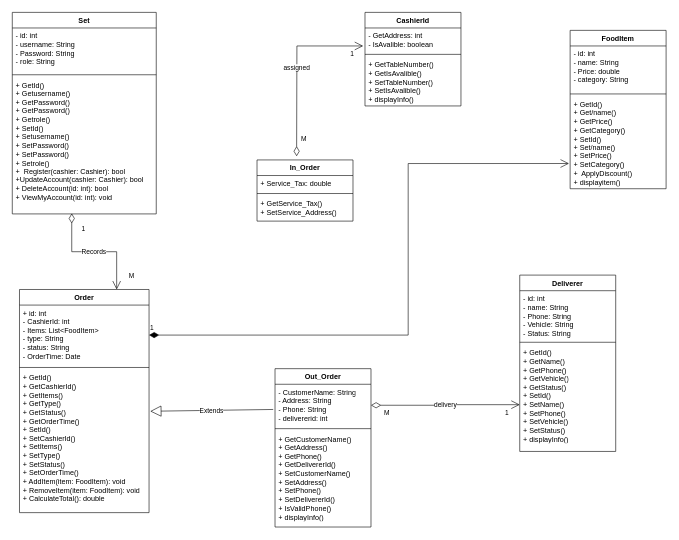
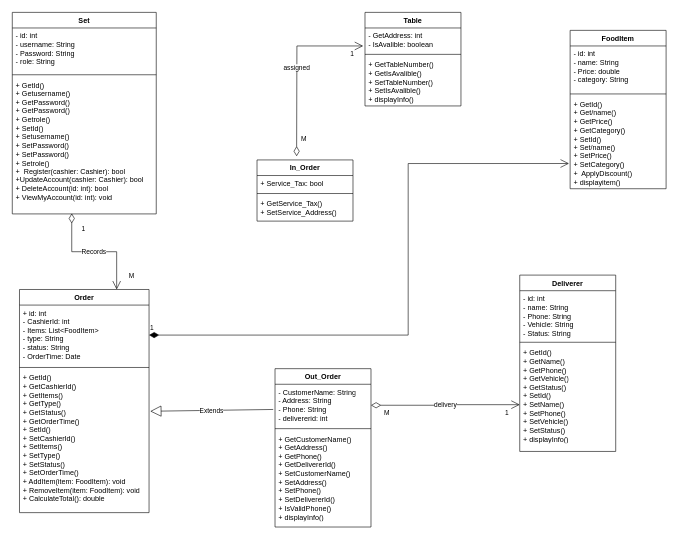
  <mxCell id="0" />
  <mxCell id="1" parent="0" />
  <mxCell id="2" value="Set" style="swimlane;fontStyle=1;align=center;verticalAlign=top;childLayout=stackLayout;horizontal=1;startSize=26;horizontalStack=0;resizeParent=1;resizeParentMax=0;resizeLast=0;collapsible=1;marginBottom=0;whiteSpace=wrap;html=1;" parent="1" vertex="1"><mxGeometry x="20" y="20" width="240" height="336" as="geometry" /></mxCell>
  <mxCell id="3" value="- id: int&lt;div&gt;- username: String&lt;/div&gt;&lt;div&gt;- Password: String&lt;/div&gt;&lt;div&gt;- role: String&lt;/div&gt;" style="text;strokeColor=none;fillColor=none;align=left;verticalAlign=top;spacingLeft=4;spacingRight=4;overflow=hidden;rotatable=0;points=[[0,0.5],[1,0.5]];portConstraint=eastwest;whiteSpace=wrap;html=1;" parent="2" vertex="1"><mxGeometry y="26" width="240" height="74" as="geometry" /></mxCell>
  <mxCell id="4" value="" style="line;strokeWidth=1;fillColor=none;align=left;verticalAlign=middle;spacingTop=-1;spacingLeft=3;spacingRight=3;rotatable=0;labelPosition=right;points=[];portConstraint=eastwest;strokeColor=inherit;" parent="2" vertex="1"><mxGeometry y="100" width="240" height="8" as="geometry" /></mxCell>
  <mxCell id="5" value="+ GetId()&lt;div&gt;+ Getusername()&lt;/div&gt;&lt;div&gt;+ GetPassword()&lt;/div&gt;&lt;div&gt;+ GetPassword()&lt;/div&gt;&lt;div&gt;+ Getrole()&lt;/div&gt;&lt;div&gt;+&lt;span style=&quot;background-color: transparent; color: light-dark(rgb(0, 0, 0), rgb(255, 255, 255));&quot;&gt;&amp;nbsp;SetId()&lt;/span&gt;&lt;/div&gt;&lt;div&gt;+ Setusername()&lt;/div&gt;&lt;div&gt;+ SetPassword()&lt;/div&gt;&lt;div&gt;+ SetPassword()&lt;/div&gt;&lt;div&gt;+ Setrole()&lt;/div&gt;&lt;div&gt;+&amp;nbsp; Register(cashier: Cashier): bool&lt;/div&gt;&lt;div&gt;+UpdateAccount(cashier: Cashier): bool&lt;/div&gt;&lt;div&gt;+ DeleteAccount(id: int): bool&lt;/div&gt;&lt;div&gt;+ ViewMyAccount(id: int): void&lt;/div&gt;" style="text;strokeColor=none;fillColor=none;align=left;verticalAlign=top;spacingLeft=4;spacingRight=4;overflow=hidden;rotatable=0;points=[[0,0.5],[1,0.5]];portConstraint=eastwest;whiteSpace=wrap;html=1;" parent="2" vertex="1"><mxGeometry y="108" width="240" height="228" as="geometry" /></mxCell>
  <mxCell id="6" value="In_Order" style="swimlane;fontStyle=1;align=center;verticalAlign=top;childLayout=stackLayout;horizontal=1;startSize=26;horizontalStack=0;resizeParent=1;resizeParentMax=0;resizeLast=0;collapsible=1;marginBottom=0;whiteSpace=wrap;html=1;" parent="1" vertex="1"><mxGeometry x="428" y="266" width="160" height="102" as="geometry" /></mxCell>
- <mxCell id="7" value="+ Service_Tax: double" style="text;strokeColor=none;fillColor=none;align=left;verticalAlign=top;spacingLeft=4;spacingRight=4;overflow=hidden;rotatable=0;points=[[0,0.5],[1,0.5]];portConstraint=eastwest;whiteSpace=wrap;html=1;" parent="6" vertex="1"><mxGeometry y="26" width="160" height="26" as="geometry" /></mxCell>
+ <mxCell id="7" value="+ Service_Tax: bool" style="text;strokeColor=none;fillColor=none;align=left;verticalAlign=top;spacingLeft=4;spacingRight=4;overflow=hidden;rotatable=0;points=[[0,0.5],[1,0.5]];portConstraint=eastwest;whiteSpace=wrap;html=1;" parent="6" vertex="1"><mxGeometry y="26" width="160" height="26" as="geometry" /></mxCell>
  <mxCell id="8" value="" style="line;strokeWidth=1;fillColor=none;align=left;verticalAlign=middle;spacingTop=-1;spacingLeft=3;spacingRight=3;rotatable=0;labelPosition=right;points=[];portConstraint=eastwest;strokeColor=inherit;" parent="6" vertex="1"><mxGeometry y="52" width="160" height="8" as="geometry" /></mxCell>
  <mxCell id="9" value="+ GetService_Tax()&lt;div&gt;+ SetService_Address()&lt;/div&gt;" style="text;strokeColor=none;fillColor=none;align=left;verticalAlign=top;spacingLeft=4;spacingRight=4;overflow=hidden;rotatable=0;points=[[0,0.5],[1,0.5]];portConstraint=eastwest;whiteSpace=wrap;html=1;" parent="6" vertex="1"><mxGeometry y="60" width="160" height="42" as="geometry" /></mxCell>
- <mxCell id="10" value="CashierId" style="swimlane;fontStyle=1;align=center;verticalAlign=top;childLayout=stackLayout;horizontal=1;startSize=26;horizontalStack=0;resizeParent=1;resizeParentMax=0;resizeLast=0;collapsible=1;marginBottom=0;whiteSpace=wrap;html=1;" parent="1" vertex="1"><mxGeometry x="608" y="20" width="160" height="156" as="geometry" /></mxCell>
+ <mxCell id="10" value="Table" style="swimlane;fontStyle=1;align=center;verticalAlign=top;childLayout=stackLayout;horizontal=1;startSize=26;horizontalStack=0;resizeParent=1;resizeParentMax=0;resizeLast=0;collapsible=1;marginBottom=0;whiteSpace=wrap;html=1;" parent="1" vertex="1"><mxGeometry x="608" y="20" width="160" height="156" as="geometry" /></mxCell>
  <mxCell id="11" value="- GetAddress: int&lt;div&gt;- IsAvalible: boolean&lt;/div&gt;" style="text;strokeColor=none;fillColor=none;align=left;verticalAlign=top;spacingLeft=4;spacingRight=4;overflow=hidden;rotatable=0;points=[[0,0.5],[1,0.5]];portConstraint=eastwest;whiteSpace=wrap;html=1;" parent="10" vertex="1"><mxGeometry y="26" width="160" height="40" as="geometry" /></mxCell>
  <mxCell id="12" value="" style="line;strokeWidth=1;fillColor=none;align=left;verticalAlign=middle;spacingTop=-1;spacingLeft=3;spacingRight=3;rotatable=0;labelPosition=right;points=[];portConstraint=eastwest;strokeColor=inherit;" parent="10" vertex="1"><mxGeometry y="66" width="160" height="8" as="geometry" /></mxCell>
  <mxCell id="13" value="+ GetTableNumber()&lt;div&gt;+ GetIsAvalible()&lt;/div&gt;&lt;div&gt;+ SetTableNumber()&lt;div&gt;+ SetIsAvalible()&lt;/div&gt;&lt;/div&gt;&lt;div&gt;+ displayInfo()&lt;/div&gt;" style="text;strokeColor=none;fillColor=none;align=left;verticalAlign=top;spacingLeft=4;spacingRight=4;overflow=hidden;rotatable=0;points=[[0,0.5],[1,0.5]];portConstraint=eastwest;whiteSpace=wrap;html=1;" parent="10" vertex="1"><mxGeometry y="74" width="160" height="82" as="geometry" /></mxCell>
  <mxCell id="14" value="FoodItem" style="swimlane;fontStyle=1;align=center;verticalAlign=top;childLayout=stackLayout;horizontal=1;startSize=26;horizontalStack=0;resizeParent=1;resizeParentMax=0;resizeLast=0;collapsible=1;marginBottom=0;whiteSpace=wrap;html=1;" parent="1" vertex="1"><mxGeometry x="950" y="50" width="160" height="264" as="geometry" /></mxCell>
  <mxCell id="15" value="- id: int&lt;div&gt;- name: String&lt;/div&gt;&lt;div&gt;- Price: double&lt;/div&gt;&lt;div&gt;- category: String&lt;/div&gt;&lt;div&gt;&lt;br&gt;&lt;/div&gt;" style="text;strokeColor=none;fillColor=none;align=left;verticalAlign=top;spacingLeft=4;spacingRight=4;overflow=hidden;rotatable=0;points=[[0,0.5],[1,0.5]];portConstraint=eastwest;whiteSpace=wrap;html=1;" parent="14" vertex="1"><mxGeometry y="26" width="160" height="76" as="geometry" /></mxCell>
  <mxCell id="16" value="" style="line;strokeWidth=1;fillColor=none;align=left;verticalAlign=middle;spacingTop=-1;spacingLeft=3;spacingRight=3;rotatable=0;labelPosition=right;points=[];portConstraint=eastwest;strokeColor=inherit;" parent="14" vertex="1"><mxGeometry y="102" width="160" height="8" as="geometry" /></mxCell>
  <mxCell id="17" value="+ GetId()&lt;div&gt;+ Get/name()&lt;/div&gt;&lt;div&gt;+ GetPrice()&lt;/div&gt;&lt;div&gt;+ GetCategory()&lt;/div&gt;&lt;div&gt;+ SetId()&lt;div&gt;+ Set/name()&lt;/div&gt;&lt;div&gt;+ SetPrice()&lt;/div&gt;&lt;div&gt;+ SetCategory()&lt;/div&gt;&lt;/div&gt;&lt;div&gt;+&amp;nbsp; ApplyDiscount()&lt;/div&gt;&lt;div&gt;+ displayitem()&lt;/div&gt;" style="text;strokeColor=none;fillColor=none;align=left;verticalAlign=top;spacingLeft=4;spacingRight=4;overflow=hidden;rotatable=0;points=[[0,0.5],[1,0.5]];portConstraint=eastwest;whiteSpace=wrap;html=1;" parent="14" vertex="1"><mxGeometry y="110" width="160" height="154" as="geometry" /></mxCell>
  <mxCell id="18" value="Order" style="swimlane;fontStyle=1;align=center;verticalAlign=top;childLayout=stackLayout;horizontal=1;startSize=26;horizontalStack=0;resizeParent=1;resizeParentMax=0;resizeLast=0;collapsible=1;marginBottom=0;whiteSpace=wrap;html=1;" parent="1" vertex="1"><mxGeometry x="32" y="482" width="216" height="372" as="geometry" /></mxCell>
  <mxCell id="19" value="+ id: int&lt;div&gt;- CashierId: int&lt;/div&gt;&lt;div&gt;- Items: List&amp;lt;FoodItem&amp;gt;&lt;/div&gt;&lt;div&gt;- type: String&lt;/div&gt;&lt;div&gt;- status: String&lt;/div&gt;&lt;div&gt;- OrderTime: Date&lt;/div&gt;" style="text;strokeColor=none;fillColor=none;align=left;verticalAlign=top;spacingLeft=4;spacingRight=4;overflow=hidden;rotatable=0;points=[[0,0.5],[1,0.5]];portConstraint=eastwest;whiteSpace=wrap;html=1;" parent="18" vertex="1"><mxGeometry y="26" width="216" height="100" as="geometry" /></mxCell>
  <mxCell id="20" value="" style="line;strokeWidth=1;fillColor=none;align=left;verticalAlign=middle;spacingTop=-1;spacingLeft=3;spacingRight=3;rotatable=0;labelPosition=right;points=[];portConstraint=eastwest;strokeColor=inherit;" parent="18" vertex="1"><mxGeometry y="126" width="216" height="8" as="geometry" /></mxCell>
  <mxCell id="21" value="+ GetId()&lt;div&gt;+ GetCashierId()&lt;/div&gt;&lt;div&gt;+ GetItems()&lt;/div&gt;&lt;div&gt;+ GetType()&lt;/div&gt;&lt;div&gt;+ GetStatus()&lt;/div&gt;&lt;div&gt;+ GetOrderTime()&lt;/div&gt;&lt;div&gt;+ SetId()&lt;div&gt;+ SetCashierId()&lt;/div&gt;&lt;div&gt;+ SetItems()&lt;/div&gt;&lt;div&gt;+ SetType()&lt;/div&gt;&lt;div&gt;+ SetStatus()&lt;/div&gt;&lt;div&gt;+ SetOrderTime()&lt;/div&gt;&lt;/div&gt;&lt;div&gt;+ AddItem(item: FoodItem): void&lt;/div&gt;&lt;div&gt;+ RemoveItem(item: FoodItem): void&lt;/div&gt;&lt;div&gt;+ CalculateTotal(): double&lt;/div&gt;" style="text;strokeColor=none;fillColor=none;align=left;verticalAlign=top;spacingLeft=4;spacingRight=4;overflow=hidden;rotatable=0;points=[[0,0.5],[1,0.5]];portConstraint=eastwest;whiteSpace=wrap;html=1;" parent="18" vertex="1"><mxGeometry y="134" width="216" height="238" as="geometry" /></mxCell>
  <mxCell id="22" value="Out_Order" style="swimlane;fontStyle=1;align=center;verticalAlign=top;childLayout=stackLayout;horizontal=1;startSize=26;horizontalStack=0;resizeParent=1;resizeParentMax=0;resizeLast=0;collapsible=1;marginBottom=0;whiteSpace=wrap;html=1;" parent="1" vertex="1"><mxGeometry x="458" y="614" width="160" height="264" as="geometry" /></mxCell>
  <mxCell id="23" value="- CustomerName: String&lt;div&gt;- Address: String&lt;/div&gt;&lt;div&gt;- Phone: String&lt;/div&gt;&lt;div&gt;- delivererid: int&lt;/div&gt;" style="text;strokeColor=none;fillColor=none;align=left;verticalAlign=top;spacingLeft=4;spacingRight=4;overflow=hidden;rotatable=0;points=[[0,0.5],[1,0.5]];portConstraint=eastwest;whiteSpace=wrap;html=1;" parent="22" vertex="1"><mxGeometry y="26" width="160" height="70" as="geometry" /></mxCell>
  <mxCell id="24" value="" style="line;strokeWidth=1;fillColor=none;align=left;verticalAlign=middle;spacingTop=-1;spacingLeft=3;spacingRight=3;rotatable=0;labelPosition=right;points=[];portConstraint=eastwest;strokeColor=inherit;" parent="22" vertex="1"><mxGeometry y="96" width="160" height="8" as="geometry" /></mxCell>
  <mxCell id="25" value="&lt;div&gt;+ GetCustomerName()&lt;/div&gt;&lt;div&gt;+ GetAddress()&lt;/div&gt;&lt;div&gt;+ GetPhone()&lt;/div&gt;&lt;div&gt;+ GetDelivererId()&lt;/div&gt;&lt;div&gt;&lt;div&gt;+ SetCustomerName()&lt;/div&gt;&lt;div&gt;+ SetAddress()&lt;/div&gt;&lt;div&gt;+ SetPhone()&lt;/div&gt;&lt;div&gt;+ SetDelivererId()&lt;/div&gt;&lt;/div&gt;&lt;div&gt;+ IsValidPhone()&lt;/div&gt;&lt;div&gt;+ displayInfo()&lt;/div&gt;" style="text;strokeColor=none;fillColor=none;align=left;verticalAlign=top;spacingLeft=4;spacingRight=4;overflow=hidden;rotatable=0;points=[[0,0.5],[1,0.5]];portConstraint=eastwest;whiteSpace=wrap;html=1;" parent="22" vertex="1"><mxGeometry y="104" width="160" height="160" as="geometry" /></mxCell>
  <mxCell id="26" value="Deliverer" style="swimlane;fontStyle=1;align=center;verticalAlign=top;childLayout=stackLayout;horizontal=1;startSize=26;horizontalStack=0;resizeParent=1;resizeParentMax=0;resizeLast=0;collapsible=1;marginBottom=0;whiteSpace=wrap;html=1;" parent="1" vertex="1"><mxGeometry x="866" y="458" width="160" height="294" as="geometry" /></mxCell>
  <mxCell id="27" value="- id: int&lt;div&gt;- name: String&lt;/div&gt;&lt;div&gt;- Phone: String&lt;/div&gt;&lt;div&gt;- Vehicle: String&lt;/div&gt;&lt;div&gt;- Status: String&lt;/div&gt;&lt;div&gt;&lt;br&gt;&lt;/div&gt;&lt;div&gt;&lt;br&gt;&lt;/div&gt;" style="text;strokeColor=none;fillColor=none;align=left;verticalAlign=top;spacingLeft=4;spacingRight=4;overflow=hidden;rotatable=0;points=[[0,0.5],[1,0.5]];portConstraint=eastwest;whiteSpace=wrap;html=1;" parent="26" vertex="1"><mxGeometry y="26" width="160" height="82" as="geometry" /></mxCell>
  <mxCell id="28" value="" style="line;strokeWidth=1;fillColor=none;align=left;verticalAlign=middle;spacingTop=-1;spacingLeft=3;spacingRight=3;rotatable=0;labelPosition=right;points=[];portConstraint=eastwest;strokeColor=inherit;" parent="26" vertex="1"><mxGeometry y="108" width="160" height="8" as="geometry" /></mxCell>
  <mxCell id="29" value="+ GetId()&lt;div&gt;+ GetName()&lt;/div&gt;&lt;div&gt;+ GetPhone()&lt;/div&gt;&lt;div&gt;+ GetVehicle()&lt;/div&gt;&lt;div&gt;+ GetStatus()&lt;/div&gt;&lt;div&gt;+&lt;span style=&quot;background-color: transparent; color: light-dark(rgb(0, 0, 0), rgb(255, 255, 255));&quot;&gt;&amp;nbsp;SetId()&lt;/span&gt;&lt;/div&gt;&lt;div&gt;+ SetName()&lt;/div&gt;&lt;div&gt;+ SetPhone()&lt;/div&gt;&lt;div&gt;+ SetVehicle()&lt;/div&gt;&lt;div&gt;+ SetStatus()&lt;/div&gt;&lt;div&gt;+ displayInfo()&lt;/div&gt;" style="text;strokeColor=none;fillColor=none;align=left;verticalAlign=top;spacingLeft=4;spacingRight=4;overflow=hidden;rotatable=0;points=[[0,0.5],[1,0.5]];portConstraint=eastwest;whiteSpace=wrap;html=1;" parent="26" vertex="1"><mxGeometry y="116" width="160" height="178" as="geometry" /></mxCell>
  <mxCell id="30" value="Records" style="endArrow=open;html=1;endSize=12;startArrow=diamondThin;startSize=14;startFill=0;edgeStyle=orthogonalEdgeStyle;rounded=0;exitX=0.413;exitY=0.996;exitDx=0;exitDy=0;exitPerimeter=0;entryX=0.75;entryY=0;entryDx=0;entryDy=0;" parent="1" source="5" target="18" edge="1"><mxGeometry relative="1" as="geometry"><mxPoint x="524" y="542" as="sourcePoint" /><mxPoint x="684" y="542" as="targetPoint" /></mxGeometry></mxCell>
  <mxCell id="31" value="1" style="edgeLabel;resizable=0;html=1;align=left;verticalAlign=top;" parent="30" connectable="0" vertex="1"><mxGeometry x="-1" relative="1" as="geometry"><mxPoint x="15" y="13" as="offset" /></mxGeometry></mxCell>
  <mxCell id="32" value="M" style="edgeLabel;resizable=0;html=1;align=right;verticalAlign=top;" parent="30" connectable="0" vertex="1"><mxGeometry x="1" relative="1" as="geometry"><mxPoint x="30" y="-36" as="offset" /></mxGeometry></mxCell>
  <mxCell id="33" value="Extends" style="endArrow=block;endSize=16;endFill=0;html=1;rounded=0;entryX=1.009;entryY=0.29;entryDx=0;entryDy=0;entryPerimeter=0;exitX=-0.019;exitY=0.6;exitDx=0;exitDy=0;exitPerimeter=0;" parent="1" source="23" target="21" edge="1"><mxGeometry width="160" relative="1" as="geometry"><mxPoint x="524" y="542" as="sourcePoint" /><mxPoint x="684" y="542" as="targetPoint" /></mxGeometry></mxCell>
  <mxCell id="34" value="1" style="endArrow=open;html=1;endSize=12;startArrow=diamondThin;startSize=14;startFill=1;edgeStyle=orthogonalEdgeStyle;align=left;verticalAlign=bottom;rounded=0;exitX=1;exitY=0.5;exitDx=0;exitDy=0;entryX=-0.012;entryY=0.727;entryDx=0;entryDy=0;entryPerimeter=0;" parent="1" source="19" target="17" edge="1"><mxGeometry x="-1" y="3" relative="1" as="geometry"><mxPoint x="524" y="308" as="sourcePoint" /><mxPoint x="684" y="308" as="targetPoint" /><Array as="points"><mxPoint x="680" y="558" /><mxPoint x="680" y="272" /></Array></mxGeometry></mxCell>
  <mxCell id="35" value="delivery" style="endArrow=open;html=1;endSize=12;startArrow=diamondThin;startSize=14;startFill=0;edgeStyle=orthogonalEdgeStyle;rounded=0;exitX=1;exitY=0.5;exitDx=0;exitDy=0;entryX=0;entryY=0.562;entryDx=0;entryDy=0;entryPerimeter=0;" parent="1" source="23" target="29" edge="1"><mxGeometry relative="1" as="geometry"><mxPoint x="524" y="542" as="sourcePoint" /><mxPoint x="684" y="542" as="targetPoint" /></mxGeometry></mxCell>
  <mxCell id="36" value="M" style="edgeLabel;resizable=0;html=1;align=left;verticalAlign=top;" parent="35" connectable="0" vertex="1"><mxGeometry x="-1" relative="1" as="geometry"><mxPoint x="20" as="offset" /></mxGeometry></mxCell>
  <mxCell id="37" value="1" style="edgeLabel;resizable=0;html=1;align=right;verticalAlign=top;" parent="35" connectable="0" vertex="1"><mxGeometry x="1" relative="1" as="geometry"><mxPoint x="-18" as="offset" /></mxGeometry></mxCell>
  <mxCell id="38" value="assigned" style="endArrow=open;html=1;endSize=12;startArrow=diamondThin;startSize=14;startFill=0;edgeStyle=orthogonalEdgeStyle;rounded=0;entryX=-0.019;entryY=0.75;entryDx=0;entryDy=0;entryPerimeter=0;" parent="1" target="11" edge="1"><mxGeometry relative="1" as="geometry"><mxPoint x="494" y="260" as="sourcePoint" /><mxPoint x="540" y="38" as="targetPoint" /></mxGeometry></mxCell>
  <mxCell id="39" value="M" style="edgeLabel;resizable=0;html=1;align=left;verticalAlign=top;" parent="38" connectable="0" vertex="1"><mxGeometry x="-1" relative="1" as="geometry"><mxPoint x="6" y="-42" as="offset" /></mxGeometry></mxCell>
  <mxCell id="40" value="1" style="edgeLabel;resizable=0;html=1;align=right;verticalAlign=top;" parent="38" connectable="0" vertex="1"><mxGeometry x="1" relative="1" as="geometry"><mxPoint x="-14" as="offset" /></mxGeometry></mxCell>
